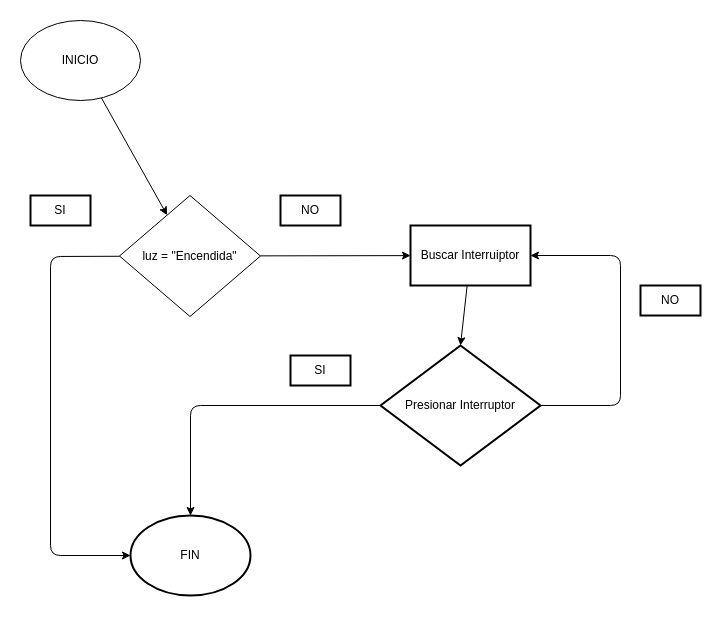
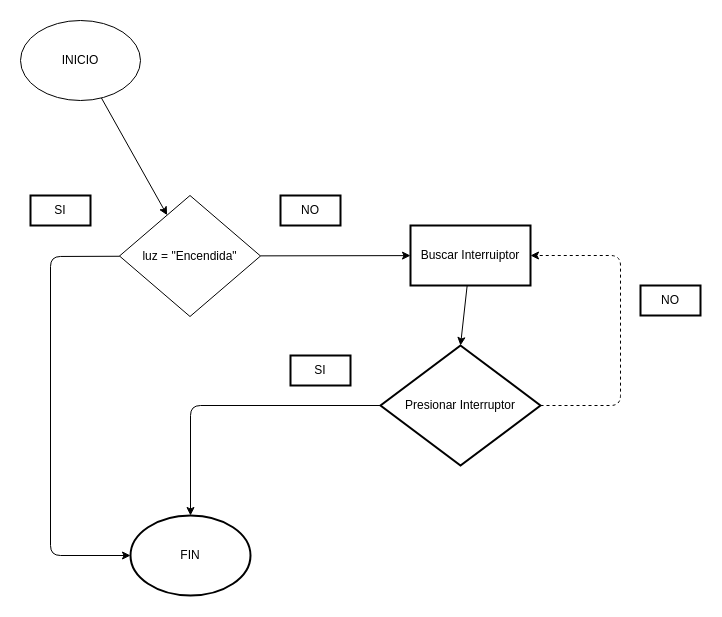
  <mxCell id="0" />
  <mxCell id="1" parent="0" />
  <mxCell id="2" value="" style="edgeStyle=none;html=1;" edge="1" parent="1" source="3" target="6"><mxGeometry relative="1" as="geometry" /></mxCell>
  <mxCell id="3" value="INICIO" style="ellipse;whiteSpace=wrap;html=1;" vertex="1" parent="1"><mxGeometry x="20" y="20" width="120" height="80" as="geometry" /></mxCell>
  <mxCell id="4" style="edgeStyle=none;html=1;entryX=0;entryY=0.5;entryDx=0;entryDy=0;" edge="1" parent="1" source="6" target="16"><mxGeometry relative="1" as="geometry"><mxPoint x="90" y="105" as="targetPoint" /><Array as="points"><mxPoint x="50" y="256" /><mxPoint x="50" y="555" /></Array></mxGeometry></mxCell>
  <mxCell id="5" style="edgeStyle=none;html=1;" edge="1" parent="1" source="6" target="10"><mxGeometry relative="1" as="geometry"><mxPoint x="410" y="255.5" as="targetPoint" /></mxGeometry></mxCell>
  <mxCell id="6" value="luz = &quot;Encendida&quot;" style="rhombus;whiteSpace=wrap;html=1;" vertex="1" parent="1"><mxGeometry x="119" y="195" width="141" height="121" as="geometry" /></mxCell>
  <mxCell id="7" value="SI" style="text;html=1;strokeColor=default;fillColor=none;align=center;verticalAlign=middle;whiteSpace=wrap;rounded=0;strokeWidth=2;" vertex="1" parent="1"><mxGeometry x="30" y="195" width="60" height="30" as="geometry" /></mxCell>
  <mxCell id="8" value="NO" style="text;html=1;strokeColor=default;fillColor=none;align=center;verticalAlign=middle;whiteSpace=wrap;rounded=0;strokeWidth=2;" vertex="1" parent="1"><mxGeometry x="280" y="195" width="60" height="30" as="geometry" /></mxCell>
  <mxCell id="9" value="" style="edgeStyle=none;html=1;" edge="1" parent="1" source="10"><mxGeometry relative="1" as="geometry"><mxPoint x="460" y="345" as="targetPoint" /></mxGeometry></mxCell>
  <mxCell id="10" value="Buscar Interruiptor" style="rounded=0;whiteSpace=wrap;html=1;strokeColor=default;strokeWidth=2;fillColor=none;" vertex="1" parent="1"><mxGeometry x="410" y="225" width="120" height="60" as="geometry" /></mxCell>
- <mxCell id="11" style="edgeStyle=none;html=1;entryX=1;entryY=0.5;entryDx=0;entryDy=0;" edge="1" parent="1" source="13" target="10"><mxGeometry relative="1" as="geometry"><Array as="points"><mxPoint x="620" y="405" /><mxPoint x="620" y="255" /></Array></mxGeometry></mxCell>
+ <mxCell id="11" style="edgeStyle=none;html=1;entryX=1;entryY=0.5;entryDx=0;entryDy=0;dashed=1;" edge="1" parent="1" source="13" target="10"><mxGeometry relative="1" as="geometry"><Array as="points"><mxPoint x="620" y="405" /><mxPoint x="620" y="255" /></Array></mxGeometry></mxCell>
  <mxCell id="12" style="edgeStyle=none;html=1;" edge="1" parent="1" source="13"><mxGeometry relative="1" as="geometry"><mxPoint x="190" y="515" as="targetPoint" /><Array as="points"><mxPoint x="190" y="405" /></Array></mxGeometry></mxCell>
  <mxCell id="13" value="Presionar Interruptor" style="rhombus;whiteSpace=wrap;html=1;strokeColor=default;strokeWidth=2;fillColor=none;" vertex="1" parent="1"><mxGeometry x="380" y="345" width="160" height="120" as="geometry" /></mxCell>
  <mxCell id="14" value="NO" style="text;html=1;strokeColor=default;fillColor=none;align=center;verticalAlign=middle;whiteSpace=wrap;rounded=0;strokeWidth=2;" vertex="1" parent="1"><mxGeometry x="640" y="285" width="60" height="30" as="geometry" /></mxCell>
  <mxCell id="15" value="SI" style="text;html=1;strokeColor=default;fillColor=none;align=center;verticalAlign=middle;whiteSpace=wrap;rounded=0;strokeWidth=2;" vertex="1" parent="1"><mxGeometry x="290" y="355" width="60" height="30" as="geometry" /></mxCell>
  <mxCell id="16" value="FIN" style="ellipse;whiteSpace=wrap;html=1;strokeColor=default;strokeWidth=2;fillColor=none;" vertex="1" parent="1"><mxGeometry x="130" y="515" width="120" height="80" as="geometry" /></mxCell>
